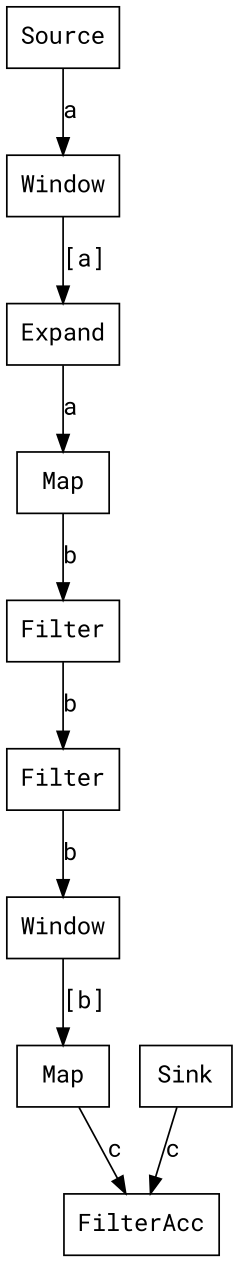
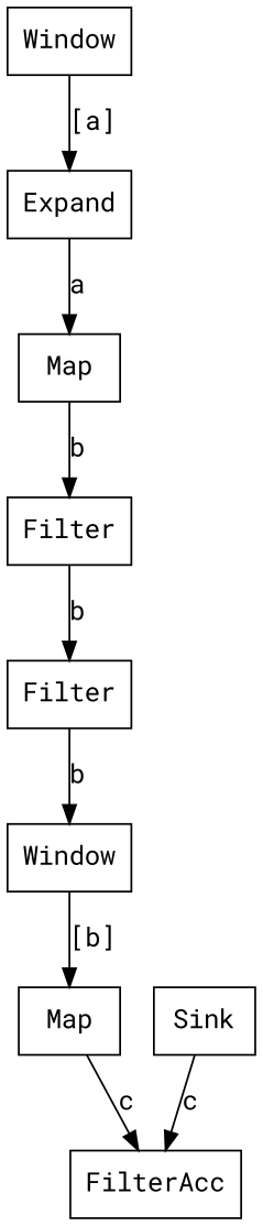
  digraph {
    bgcolor=white
    fontname="Roboto Mono"
    rankdir=TB
    node [fillcolor=white fontname="Roboto Mono" shape=box style=filled]
    edge [color=black fontcolor=black fontname="Roboto Mono" weight=10]
-   n1 [label=Source]
    n2 [label=Window]
    n3 [label=Expand]
    n4 [label=Map]
    n5 [label=Filter]
    n6 [label=Filter]
    n7 [label=Window]
    n8 [label=Map]
    n9 [label=FilterAcc]
    n10 [label=Sink]
-   n1 -> n2 [label=a]
    n2 -> n3 [label="[a]"]
    n3 -> n4 [label=a]
    n4 -> n5 [label=b]
    n5 -> n6 [label=b]
    n6 -> n7 [label=b]
    n7 -> n8 [label="[b]"]
    n8 -> n9 [label=c]
    n10 -> n9 [label=c]
  }
